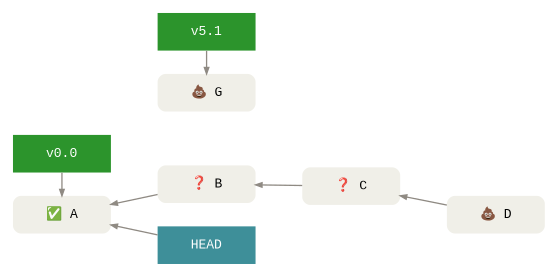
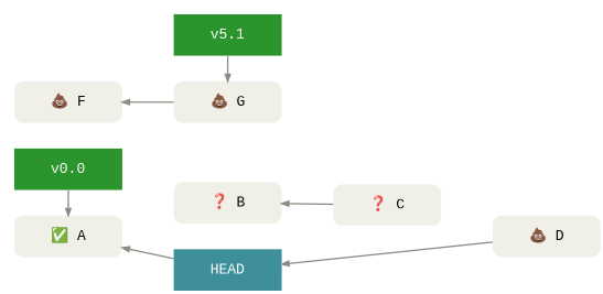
  digraph {
    fontname="Liberation Mono"
    nodesep=.5
    rankdir=LR
    ranksep=1
    splines=line
    node [fillcolor="#f0efe8" fixedsize=true fontname="Liberation Mono" fontsize=20 margin=".2,.23" penwidth=0 shape=box style="rounded,filled"]
    edge [color="#8f8a83" dir=back fontname="Liberation Mono" penwidth=2]
    n1 [height=.8 label="❓ B" width=2.1]
    HEAD [fillcolor="#3e8f99" fontcolor="#ffffff" height=.8 style=filled width=2.1]
    n3 [height=.8 label="✅ A" width=2.1]
    n4 [fillcolor="#2c942c" fontcolor="#ffffff" height=.8 label="v0.0" style=filled width=2.1]
    n5 [height=.8 label="💩 G" width=2.1]
    n6 [fillcolor="#2c942c" fontcolor="#ffffff" height=.8 label="v5.1" style=filled width=2.1]
    n7 [height=.8 label="❓ C" width=2.1]
    n8 [height=.8 label="💩 D" width=2.1]
+   n9 [height=.8 label="💩 F" width=2.1]
    subgraph sub_1 {
      rank=same
      n1
      HEAD
    }
    subgraph cluster_2 {
      style=invis
      subgraph sub_3 {
        rank=same
        style=invis
        n3
        n4
      }
    }
    subgraph cluster_4 {
      style=invis
      subgraph sub_5 {
        rank=same
        style=invis
        n5
        n6
      }
    }
    n1 -> n7
-   n3 -> n1
    n3 -> HEAD
    n3 -> n4
    n5 -> n6
-   n7 -> n8
+   HEAD -> n8
+   n9 -> n5
  }
